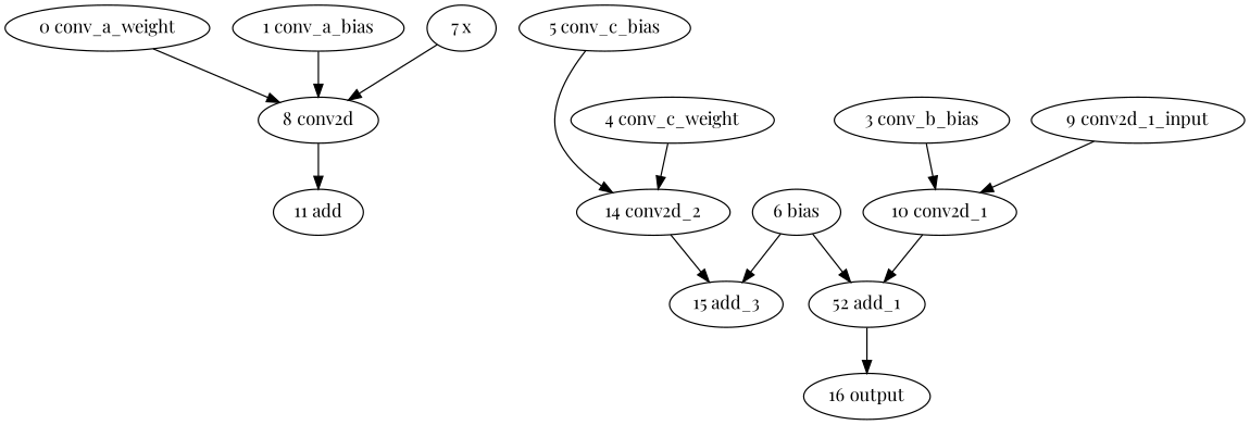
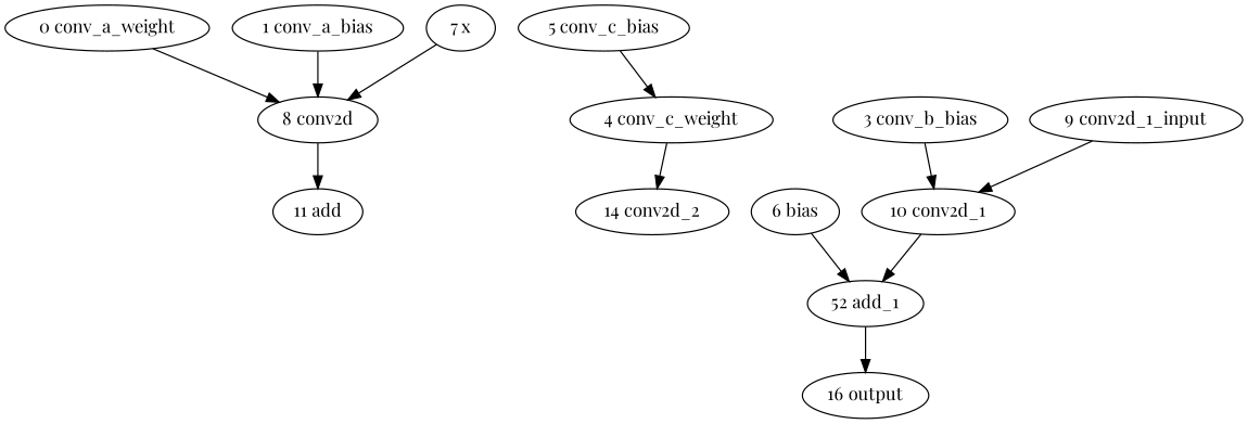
  strict digraph {
    fontname="Playfair Display"
    node [fontname="Playfair Display" type=get_attr]
    edge [fontname="Playfair Display"]
    "8 conv2d" [type=conv2d]
    "0 conv_a_weight"
    "11 add" [type=add]
    "1 conv_a_bias"
    "10 conv2d_1" [type=conv2d]
    n6 [label="52 add_1" type=add]
    "3 conv_b_bias"
    "14 conv2d_2" [type=conv2d]
    "4 conv_c_weight"
-   "15 add_3" [type=add]
    "5 conv_c_bias"
    "6 bias"
    "16 output" [type=output]
    "7 x" [type=input]
    "9 conv2d_1_input" [type=input]
    "8 conv2d" -> "11 add"
    "0 conv_a_weight" -> "8 conv2d"
    "1 conv_a_bias" -> "8 conv2d"
    "10 conv2d_1" -> n6
    n6 -> "16 output"
    "3 conv_b_bias" -> "10 conv2d_1"
-   "14 conv2d_2" -> "15 add_3"
    "4 conv_c_weight" -> "14 conv2d_2"
-   "5 conv_c_bias" -> "14 conv2d_2"
+   "5 conv_c_bias" -> "4 conv_c_weight"
    "6 bias" -> n6
-   "6 bias" -> "15 add_3"
    "7 x" -> "8 conv2d"
    "9 conv2d_1_input" -> "10 conv2d_1"
  }
